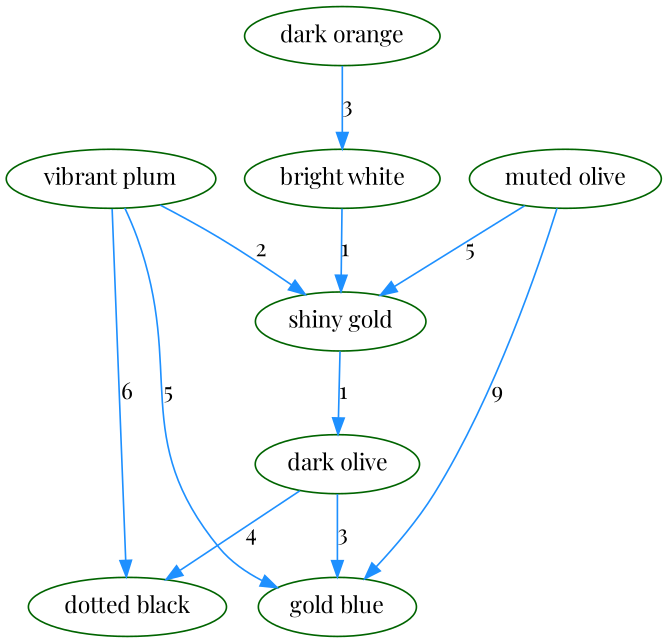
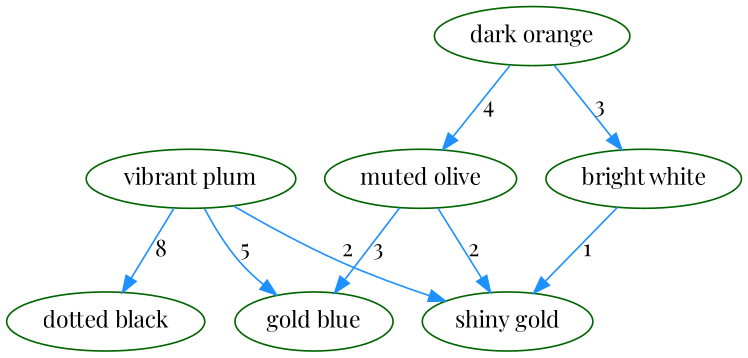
  digraph {
    fontname="Playfair Display"
    node [area=0.5 color="#006400" fontname="Playfair Display" shape=ellipse]
    edge [color="#1e90ff" fontname="Playfair Display"]
    n1 [label="shiny gold"]
-   n2 [label="dark olive"]
    n3 [label="vibrant plum"]
    n4 [label="gold blue"]
    n5 [label="dotted black"]
    n6 [label="bright white"]
    n7 [label="muted olive"]
    n8 [label="dark orange"]
-   n1 -> n2 [label=1]
-   n2 -> n4 [label=3]
-   n2 -> n5 [label=4]
    n3 -> n1 [label=2]
    n3 -> n4 [label=5]
-   n3 -> n5 [label=6]
+   n3 -> n5 [label=8]
    n6 -> n1 [label=1]
-   n7 -> n1 [label=5]
-   n7 -> n4 [label=9]
+   n7 -> n1 [label=2]
+   n7 -> n4 [label=3]
    n8 -> n6 [label=3]
+   n8 -> n7 [label=4]
  }
